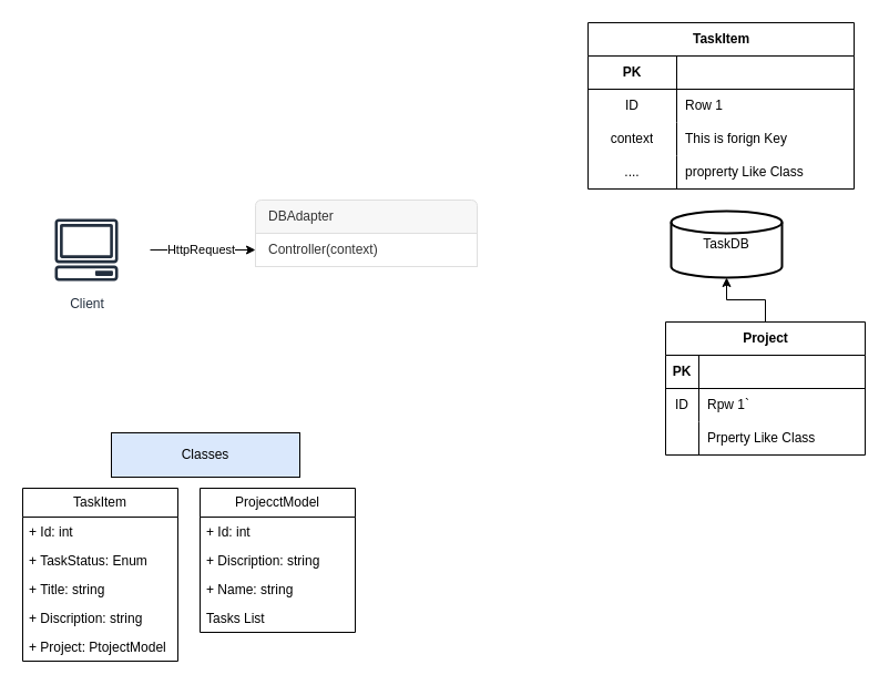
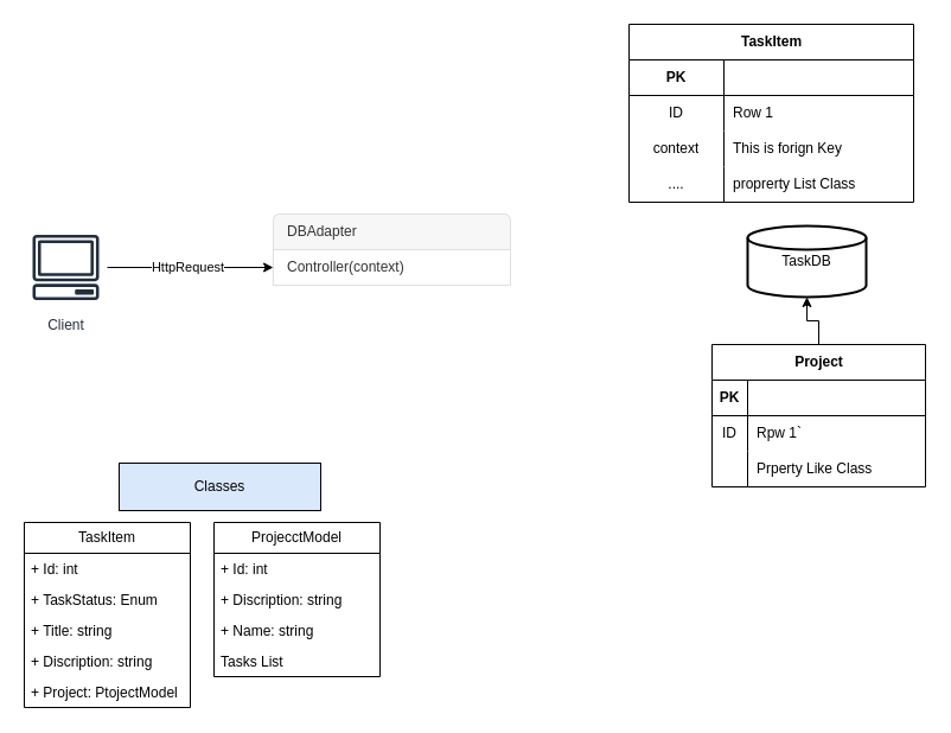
  <mxCell id="0" />
  <mxCell id="1" parent="0" />
- <mxCell id="2" value="TaskDB" style="strokeWidth=2;html=1;shape=mxgraph.flowchart.database;whiteSpace=wrap;" vertex="1" parent="1"><mxGeometry x="605" y="190" width="100" height="60" as="geometry" /></mxCell>
+ <mxCell id="2" value="TaskDB" style="strokeWidth=2;html=1;shape=mxgraph.flowchart.database;whiteSpace=wrap;" vertex="1" parent="1"><mxGeometry x="630" y="190" width="100" height="60" as="geometry" /></mxCell>
  <mxCell id="3" value="TaskItem" style="shape=table;startSize=30;container=1;collapsible=1;childLayout=tableLayout;fixedRows=1;rowLines=0;fontStyle=1;align=center;resizeLast=1;html=1;" vertex="1" parent="1"><mxGeometry x="530" y="20" width="240" height="150" as="geometry" /></mxCell>
  <mxCell id="4" value="" style="shape=tableRow;horizontal=0;startSize=0;swimlaneHead=0;swimlaneBody=0;fillColor=none;collapsible=0;dropTarget=0;points=[[0,0.5],[1,0.5]];portConstraint=eastwest;top=0;left=0;right=0;bottom=1;" vertex="1" parent="3"><mxGeometry y="30" width="240" height="30" as="geometry" /></mxCell>
  <mxCell id="5" value="PK" style="shape=partialRectangle;connectable=0;fillColor=none;top=0;left=0;bottom=0;right=0;fontStyle=1;overflow=hidden;whiteSpace=wrap;html=1;" vertex="1" parent="4"><mxGeometry width="80" height="30" as="geometry"><mxRectangle width="80" height="30" as="alternateBounds" /></mxGeometry></mxCell>
  <mxCell id="6" value="" style="shape=partialRectangle;connectable=0;fillColor=none;top=0;left=0;bottom=0;right=0;align=left;spacingLeft=6;fontStyle=5;overflow=hidden;whiteSpace=wrap;html=1;" vertex="1" parent="4"><mxGeometry x="80" width="160" height="30" as="geometry"><mxRectangle width="160" height="30" as="alternateBounds" /></mxGeometry></mxCell>
  <mxCell id="7" value="" style="shape=tableRow;horizontal=0;startSize=0;swimlaneHead=0;swimlaneBody=0;fillColor=none;collapsible=0;dropTarget=0;points=[[0,0.5],[1,0.5]];portConstraint=eastwest;top=0;left=0;right=0;bottom=0;" vertex="1" parent="3"><mxGeometry y="60" width="240" height="30" as="geometry" /></mxCell>
  <mxCell id="8" value="ID" style="shape=partialRectangle;connectable=0;fillColor=none;top=0;left=0;bottom=0;right=0;editable=1;overflow=hidden;whiteSpace=wrap;html=1;" vertex="1" parent="7"><mxGeometry width="80" height="30" as="geometry"><mxRectangle width="80" height="30" as="alternateBounds" /></mxGeometry></mxCell>
  <mxCell id="9" value="Row 1" style="shape=partialRectangle;connectable=0;fillColor=none;top=0;left=0;bottom=0;right=0;align=left;spacingLeft=6;overflow=hidden;whiteSpace=wrap;html=1;" vertex="1" parent="7"><mxGeometry x="80" width="160" height="30" as="geometry"><mxRectangle width="160" height="30" as="alternateBounds" /></mxGeometry></mxCell>
  <mxCell id="10" value="" style="shape=tableRow;horizontal=0;startSize=0;swimlaneHead=0;swimlaneBody=0;fillColor=none;collapsible=0;dropTarget=0;points=[[0,0.5],[1,0.5]];portConstraint=eastwest;top=0;left=0;right=0;bottom=0;" vertex="1" parent="3"><mxGeometry y="90" width="240" height="30" as="geometry" /></mxCell>
  <mxCell id="11" value="context" style="shape=partialRectangle;connectable=0;fillColor=none;top=0;left=0;bottom=0;right=0;editable=1;overflow=hidden;whiteSpace=wrap;html=1;" vertex="1" parent="10"><mxGeometry width="80" height="30" as="geometry"><mxRectangle width="80" height="30" as="alternateBounds" /></mxGeometry></mxCell>
  <mxCell id="12" value="This is forign Key" style="shape=partialRectangle;connectable=0;fillColor=none;top=0;left=0;bottom=0;right=0;align=left;spacingLeft=6;overflow=hidden;whiteSpace=wrap;html=1;" vertex="1" parent="10"><mxGeometry x="80" width="160" height="30" as="geometry"><mxRectangle width="160" height="30" as="alternateBounds" /></mxGeometry></mxCell>
  <mxCell id="13" value="" style="shape=tableRow;horizontal=0;startSize=0;swimlaneHead=0;swimlaneBody=0;fillColor=none;collapsible=0;dropTarget=0;points=[[0,0.5],[1,0.5]];portConstraint=eastwest;top=0;left=0;right=0;bottom=0;" vertex="1" parent="3"><mxGeometry y="120" width="240" height="30" as="geometry" /></mxCell>
  <mxCell id="14" value="...." style="shape=partialRectangle;connectable=0;fillColor=none;top=0;left=0;bottom=0;right=0;editable=1;overflow=hidden;whiteSpace=wrap;html=1;" vertex="1" parent="13"><mxGeometry width="80" height="30" as="geometry"><mxRectangle width="80" height="30" as="alternateBounds" /></mxGeometry></mxCell>
- <mxCell id="15" value="proprerty Like Class" style="shape=partialRectangle;connectable=0;fillColor=none;top=0;left=0;bottom=0;right=0;align=left;spacingLeft=6;overflow=hidden;whiteSpace=wrap;html=1;" vertex="1" parent="13"><mxGeometry x="80" width="160" height="30" as="geometry"><mxRectangle width="160" height="30" as="alternateBounds" /></mxGeometry></mxCell>
+ <mxCell id="15" value="proprerty List Class" style="shape=partialRectangle;connectable=0;fillColor=none;top=0;left=0;bottom=0;right=0;align=left;spacingLeft=6;overflow=hidden;whiteSpace=wrap;html=1;" vertex="1" parent="13"><mxGeometry x="80" width="160" height="30" as="geometry"><mxRectangle width="160" height="30" as="alternateBounds" /></mxGeometry></mxCell>
  <mxCell id="16" value="TaskItem" style="swimlane;fontStyle=0;childLayout=stackLayout;horizontal=1;startSize=26;fillColor=none;horizontalStack=0;resizeParent=1;resizeParentMax=0;resizeLast=0;collapsible=1;marginBottom=0;whiteSpace=wrap;html=1;" vertex="1" parent="1"><mxGeometry x="20" y="440" width="140" height="156" as="geometry" /></mxCell>
  <mxCell id="17" value="+ Id: int" style="text;strokeColor=none;fillColor=none;align=left;verticalAlign=top;spacingLeft=4;spacingRight=4;overflow=hidden;rotatable=0;points=[[0,0.5],[1,0.5]];portConstraint=eastwest;whiteSpace=wrap;html=1;" vertex="1" parent="16"><mxGeometry y="26" width="140" height="26" as="geometry" /></mxCell>
  <mxCell id="18" value="+ TaskStatus: Enum" style="text;strokeColor=none;fillColor=none;align=left;verticalAlign=top;spacingLeft=4;spacingRight=4;overflow=hidden;rotatable=0;points=[[0,0.5],[1,0.5]];portConstraint=eastwest;whiteSpace=wrap;html=1;" vertex="1" parent="16"><mxGeometry y="52" width="140" height="26" as="geometry" /></mxCell>
  <mxCell id="19" value="+ Title: string" style="text;strokeColor=none;fillColor=none;align=left;verticalAlign=top;spacingLeft=4;spacingRight=4;overflow=hidden;rotatable=0;points=[[0,0.5],[1,0.5]];portConstraint=eastwest;whiteSpace=wrap;html=1;" vertex="1" parent="16"><mxGeometry y="78" width="140" height="26" as="geometry" /></mxCell>
  <mxCell id="20" value="+ Discription: string" style="text;strokeColor=none;fillColor=none;align=left;verticalAlign=top;spacingLeft=4;spacingRight=4;overflow=hidden;rotatable=0;points=[[0,0.5],[1,0.5]];portConstraint=eastwest;whiteSpace=wrap;html=1;" vertex="1" parent="16"><mxGeometry y="104" width="140" height="26" as="geometry" /></mxCell>
  <mxCell id="21" value="+ Project: PtojectModel" style="text;strokeColor=none;fillColor=none;align=left;verticalAlign=top;spacingLeft=4;spacingRight=4;overflow=hidden;rotatable=0;points=[[0,0.5],[1,0.5]];portConstraint=eastwest;whiteSpace=wrap;html=1;" vertex="1" parent="16"><mxGeometry y="130" width="140" height="26" as="geometry" /></mxCell>
- <mxCell id="22" value="Client" style="sketch=0;outlineConnect=0;fontColor=#232F3E;gradientColor=none;strokeColor=#232F3E;fillColor=#ffffff;dashed=0;verticalLabelPosition=bottom;verticalAlign=top;align=center;html=1;fontSize=12;fontStyle=0;aspect=fixed;shape=mxgraph.aws4.resourceIcon;resIcon=mxgraph.aws4.client;" vertex="1" parent="1"><mxGeometry x="20" y="190" width="115" height="70" as="geometry" /></mxCell>
+ <mxCell id="22" value="Client" style="sketch=0;outlineConnect=0;fontColor=#232F3E;gradientColor=none;strokeColor=#232F3E;fillColor=#ffffff;dashed=0;verticalLabelPosition=bottom;verticalAlign=top;align=center;html=1;fontSize=12;fontStyle=0;aspect=fixed;shape=mxgraph.aws4.resourceIcon;resIcon=mxgraph.aws4.client;" vertex="1" parent="1"><mxGeometry x="20" y="190" width="70" height="70" as="geometry" /></mxCell>
  <mxCell id="23" value="Classes" style="whiteSpace=wrap;html=1;fillColor=#dae8fc;" vertex="1" parent="1"><mxGeometry x="100" y="390" width="170" height="40" as="geometry" /></mxCell>
  <mxCell id="24" value="" style="swimlane;fontStyle=0;childLayout=stackLayout;horizontal=1;startSize=0;horizontalStack=0;resizeParent=1;resizeParentMax=0;resizeLast=0;collapsible=0;marginBottom=0;whiteSpace=wrap;html=1;strokeColor=none;fillColor=none;" vertex="1" parent="1"><mxGeometry x="230" y="180" width="200" height="60" as="geometry" /></mxCell>
  <mxCell id="25" value="DBAdapter" style="text;strokeColor=#DFDFDF;fillColor=#F7F7F7;align=left;verticalAlign=middle;spacingLeft=10;spacingRight=10;overflow=hidden;points=[[0,0.5],[1,0.5]];portConstraint=eastwest;rotatable=0;whiteSpace=wrap;html=1;shape=mxgraph.bootstrap.topButton;rSize=5;fontColor=#333333;" vertex="1" parent="24"><mxGeometry width="200" height="30" as="geometry" /></mxCell>
  <mxCell id="26" value="Controller(context)" style="text;strokeColor=#DFDFDF;fillColor=#FFFFFF;align=left;verticalAlign=middle;spacingLeft=10;spacingRight=10;overflow=hidden;points=[[0,0.5],[1,0.5]];portConstraint=eastwest;rotatable=0;whiteSpace=wrap;html=1;rSize=5;fontColor=#333333;" vertex="1" parent="24"><mxGeometry y="30" width="200" height="30" as="geometry" /></mxCell>
  <mxCell id="27" value="" style="endArrow=classic;html=1;rounded=0;entryX=0;entryY=0.5;entryDx=0;entryDy=0;" edge="1" parent="1" source="22" target="26"><mxGeometry width="50" height="50" relative="1" as="geometry"><mxPoint x="130" y="240" as="sourcePoint" /><mxPoint x="230" y="220" as="targetPoint" /></mxGeometry></mxCell>
  <mxCell id="28" value="HttpRequest" style="edgeLabel;html=1;align=center;verticalAlign=middle;resizable=0;points=[];" vertex="1" connectable="0" parent="27"><mxGeometry x="-0.043" y="1" relative="1" as="geometry"><mxPoint as="offset" /></mxGeometry></mxCell>
  <mxCell id="29" value="" style="edgeStyle=orthogonalEdgeStyle;rounded=0;orthogonalLoop=1;jettySize=auto;html=1;" edge="1" parent="1" source="30" target="2"><mxGeometry relative="1" as="geometry" /></mxCell>
  <mxCell id="30" value="Project" style="shape=table;startSize=30;container=1;collapsible=1;childLayout=tableLayout;fixedRows=1;rowLines=0;fontStyle=1;align=center;resizeLast=1;html=1;" vertex="1" parent="1"><mxGeometry x="600" y="290" width="180" height="120" as="geometry" /></mxCell>
  <mxCell id="31" value="" style="shape=tableRow;horizontal=0;startSize=0;swimlaneHead=0;swimlaneBody=0;fillColor=none;collapsible=0;dropTarget=0;points=[[0,0.5],[1,0.5]];portConstraint=eastwest;top=0;left=0;right=0;bottom=1;" vertex="1" parent="30"><mxGeometry y="30" width="180" height="30" as="geometry" /></mxCell>
  <mxCell id="32" value="PK" style="shape=partialRectangle;connectable=0;fillColor=none;top=0;left=0;bottom=0;right=0;fontStyle=1;overflow=hidden;whiteSpace=wrap;html=1;" vertex="1" parent="31"><mxGeometry width="30" height="30" as="geometry"><mxRectangle width="30" height="30" as="alternateBounds" /></mxGeometry></mxCell>
  <mxCell id="33" value="" style="shape=partialRectangle;connectable=0;fillColor=none;top=0;left=0;bottom=0;right=0;align=left;spacingLeft=6;fontStyle=5;overflow=hidden;whiteSpace=wrap;html=1;" vertex="1" parent="31"><mxGeometry x="30" width="150" height="30" as="geometry"><mxRectangle width="150" height="30" as="alternateBounds" /></mxGeometry></mxCell>
  <mxCell id="34" value="" style="shape=tableRow;horizontal=0;startSize=0;swimlaneHead=0;swimlaneBody=0;fillColor=none;collapsible=0;dropTarget=0;points=[[0,0.5],[1,0.5]];portConstraint=eastwest;top=0;left=0;right=0;bottom=0;" vertex="1" parent="30"><mxGeometry y="60" width="180" height="30" as="geometry" /></mxCell>
  <mxCell id="35" value="ID" style="shape=partialRectangle;connectable=0;fillColor=none;top=0;left=0;bottom=0;right=0;editable=1;overflow=hidden;whiteSpace=wrap;html=1;" vertex="1" parent="34"><mxGeometry width="30" height="30" as="geometry"><mxRectangle width="30" height="30" as="alternateBounds" /></mxGeometry></mxCell>
  <mxCell id="36" value="Rpw 1`" style="shape=partialRectangle;connectable=0;fillColor=none;top=0;left=0;bottom=0;right=0;align=left;spacingLeft=6;overflow=hidden;whiteSpace=wrap;html=1;" vertex="1" parent="34"><mxGeometry x="30" width="150" height="30" as="geometry"><mxRectangle width="150" height="30" as="alternateBounds" /></mxGeometry></mxCell>
  <mxCell id="37" value="" style="shape=tableRow;horizontal=0;startSize=0;swimlaneHead=0;swimlaneBody=0;fillColor=none;collapsible=0;dropTarget=0;points=[[0,0.5],[1,0.5]];portConstraint=eastwest;top=0;left=0;right=0;bottom=0;" vertex="1" parent="30"><mxGeometry y="90" width="180" height="30" as="geometry" /></mxCell>
  <mxCell id="38" value="" style="shape=partialRectangle;connectable=0;fillColor=none;top=0;left=0;bottom=0;right=0;editable=1;overflow=hidden;whiteSpace=wrap;html=1;" vertex="1" parent="37"><mxGeometry width="30" height="30" as="geometry"><mxRectangle width="30" height="30" as="alternateBounds" /></mxGeometry></mxCell>
  <mxCell id="39" value="Prperty Like Class" style="shape=partialRectangle;connectable=0;fillColor=none;top=0;left=0;bottom=0;right=0;align=left;spacingLeft=6;overflow=hidden;whiteSpace=wrap;html=1;" vertex="1" parent="37"><mxGeometry x="30" width="150" height="30" as="geometry"><mxRectangle width="150" height="30" as="alternateBounds" /></mxGeometry></mxCell>
  <mxCell id="40" value="ProjecctModel" style="swimlane;fontStyle=0;childLayout=stackLayout;horizontal=1;startSize=26;fillColor=none;horizontalStack=0;resizeParent=1;resizeParentMax=0;resizeLast=0;collapsible=1;marginBottom=0;whiteSpace=wrap;html=1;" vertex="1" parent="1"><mxGeometry x="180" y="440" width="140" height="130" as="geometry" /></mxCell>
  <mxCell id="41" value="+ Id: int" style="text;strokeColor=none;fillColor=none;align=left;verticalAlign=top;spacingLeft=4;spacingRight=4;overflow=hidden;rotatable=0;points=[[0,0.5],[1,0.5]];portConstraint=eastwest;whiteSpace=wrap;html=1;" vertex="1" parent="40"><mxGeometry y="26" width="140" height="26" as="geometry" /></mxCell>
  <mxCell id="42" value="+ Discription: string" style="text;strokeColor=none;fillColor=none;align=left;verticalAlign=top;spacingLeft=4;spacingRight=4;overflow=hidden;rotatable=0;points=[[0,0.5],[1,0.5]];portConstraint=eastwest;whiteSpace=wrap;html=1;" vertex="1" parent="40"><mxGeometry y="52" width="140" height="26" as="geometry" /></mxCell>
  <mxCell id="43" value="+ Name: string" style="text;strokeColor=none;fillColor=none;align=left;verticalAlign=top;spacingLeft=4;spacingRight=4;overflow=hidden;rotatable=0;points=[[0,0.5],[1,0.5]];portConstraint=eastwest;whiteSpace=wrap;html=1;" vertex="1" parent="40"><mxGeometry y="78" width="140" height="26" as="geometry" /></mxCell>
  <mxCell id="44" value="Tasks List" style="text;strokeColor=none;fillColor=none;align=left;verticalAlign=top;spacingLeft=4;spacingRight=4;overflow=hidden;rotatable=0;points=[[0,0.5],[1,0.5]];portConstraint=eastwest;whiteSpace=wrap;html=1;" vertex="1" parent="40"><mxGeometry y="104" width="140" height="26" as="geometry" /></mxCell>
